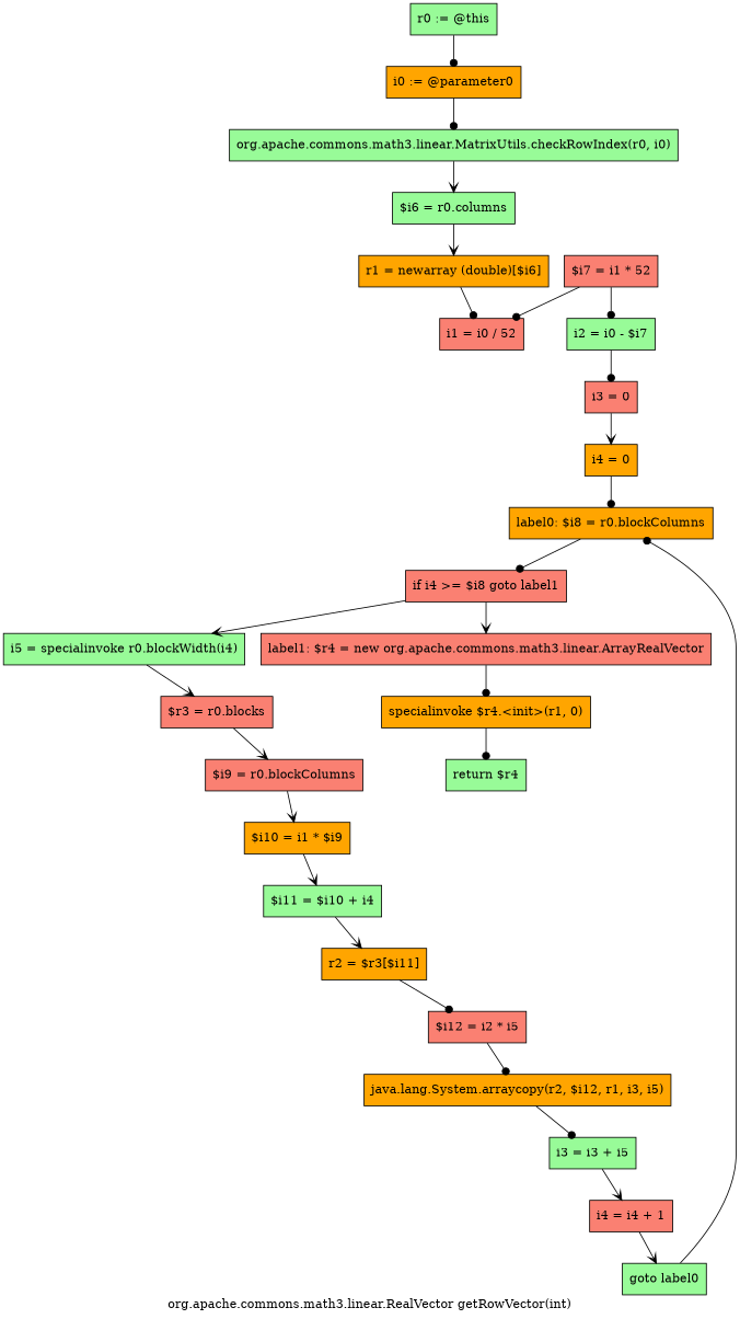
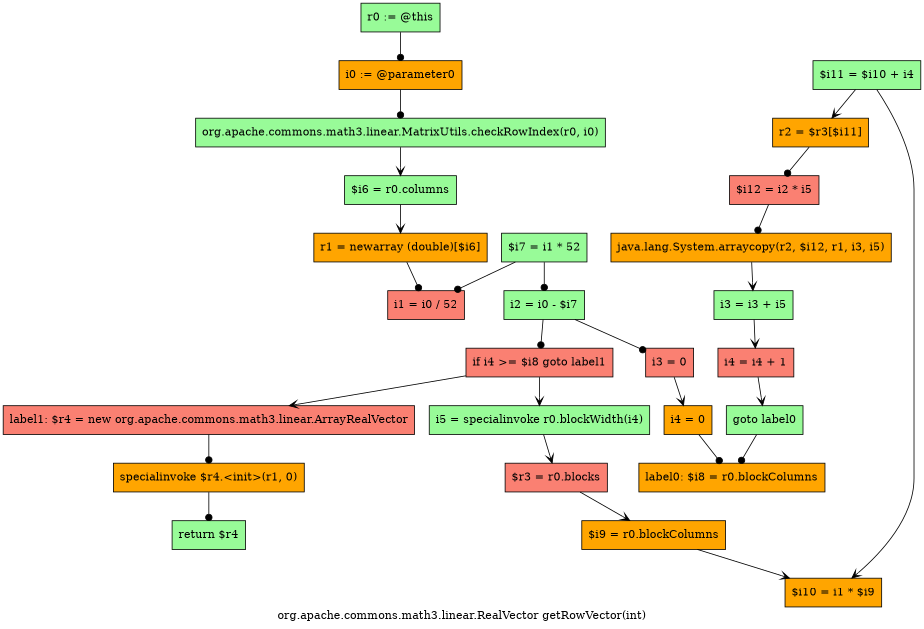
  digraph {
    label="org.apache.commons.math3.linear.RealVector getRowVector(int)"
    node [fillcolor=palegreen shape=box style=filled]
    edge [arrowhead=dot]
    n1 [label="r0 := @this"]
    n2 [fillcolor=orange label="i0 := @parameter0"]
    n3 [label="org.apache.commons.math3.linear.MatrixUtils.checkRowIndex(r0, i0)"]
    n4 [label="$i6 = r0.columns"]
    n5 [fillcolor=orange label="r1 = newarray (double)[$i6]"]
    n6 [fillcolor=salmon label="i1 = i0 / 52"]
-   n7 [fillcolor=salmon label="$i7 = i1 * 52"]
+   n7 [label="$i7 = i1 * 52"]
    n8 [label="i2 = i0 - $i7"]
    n9 [fillcolor=salmon label="i3 = 0"]
    n10 [fillcolor=orange label="i4 = 0"]
    n11 [fillcolor=orange label="label0: $i8 = r0.blockColumns"]
    n12 [fillcolor=salmon label="if i4 >= $i8 goto label1"]
    n13 [label="i5 = specialinvoke r0.blockWidth(i4)"]
    n14 [fillcolor=salmon label="label1: $r4 = new org.apache.commons.math3.linear.ArrayRealVector"]
    n15 [fillcolor=salmon label="$r3 = r0.blocks"]
    n16 [fillcolor=orange label="specialinvoke $r4.<init>(r1, 0)"]
-   n17 [fillcolor=salmon label="$i9 = r0.blockColumns"]
+   n17 [fillcolor=orange label="$i9 = r0.blockColumns"]
    n18 [label="return $r4"]
    n19 [fillcolor=orange label="$i10 = i1 * $i9"]
    n20 [label="$i11 = $i10 + i4"]
    n21 [fillcolor=orange label="r2 = $r3[$i11]"]
    n22 [fillcolor=salmon label="$i12 = i2 * i5"]
    n23 [fillcolor=orange label="java.lang.System.arraycopy(r2, $i12, r1, i3, i5)"]
    n24 [label="i3 = i3 + i5"]
    n25 [fillcolor=salmon label="i4 = i4 + 1"]
    n26 [label="goto label0"]
    n1 -> n2
    n2 -> n3
    n3 -> n4 [arrowhead=vee]
    n4 -> n5 [arrowhead=vee]
    n5 -> n6
    n7 -> n6
    n7 -> n8
    n8 -> n9
    n9 -> n10 [arrowhead=vee]
    n10 -> n11
-   n11 -> n12
+   n8 -> n12
    n12 -> n13 [arrowhead=vee]
    n12 -> n14 [arrowhead=vee]
    n13 -> n15 [arrowhead=vee]
    n14 -> n16
    n15 -> n17 [arrowhead=vee]
    n16 -> n18
    n17 -> n19 [arrowhead=vee]
-   n19 -> n20 [arrowhead=vee]
+   n20 -> n19 [arrowhead=vee]
    n20 -> n21 [arrowhead=vee]
    n21 -> n22
    n22 -> n23
-   n23 -> n24
+   n23 -> n24 [arrowhead=vee]
    n24 -> n25 [arrowhead=vee]
    n25 -> n26 [arrowhead=vee]
    n26 -> n11
  }
